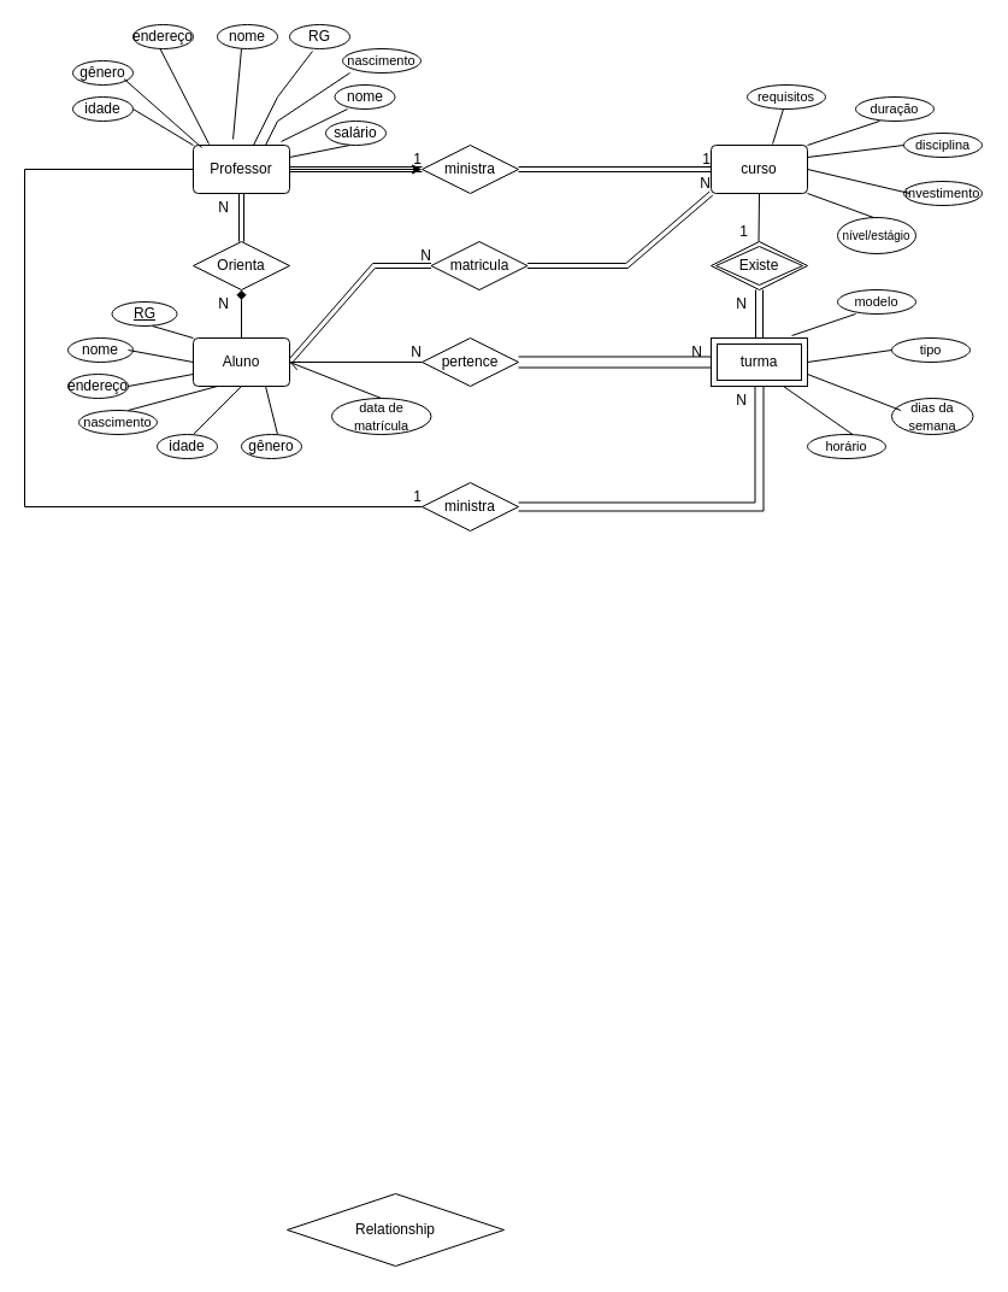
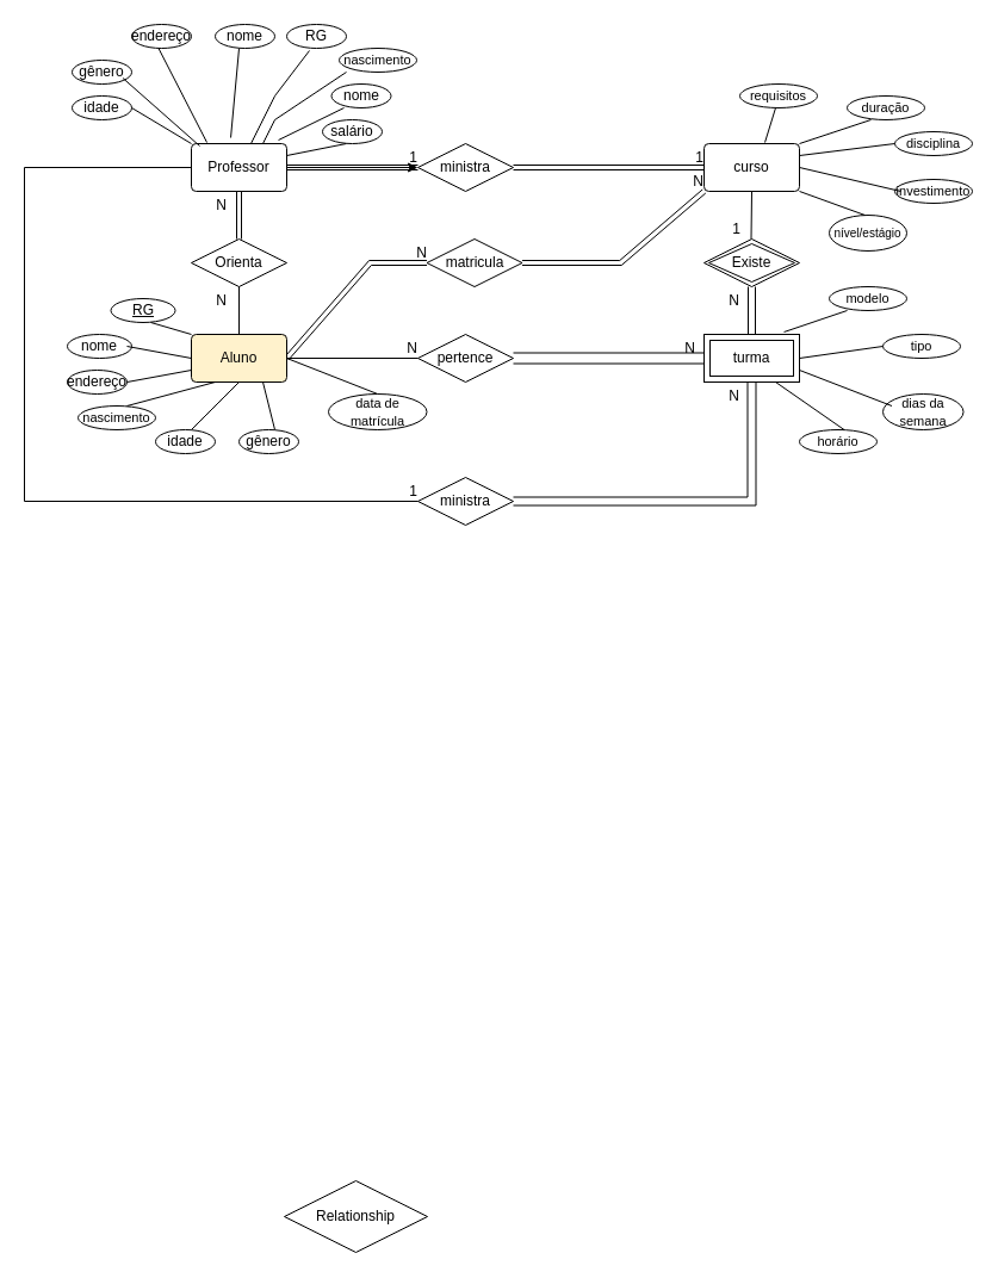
  <mxCell id="0" />
  <mxCell id="1" parent="0" />
  <mxCell id="2" value="" style="edgeStyle=orthogonalEdgeStyle;rounded=0;orthogonalLoop=1;jettySize=auto;html=1;" edge="1" parent="1" source="3" target="23"><mxGeometry relative="1" as="geometry" /></mxCell>
  <mxCell id="3" value="Professor" style="rounded=1;arcSize=10;whiteSpace=wrap;html=1;align=center;" vertex="1" parent="1"><mxGeometry x="160" y="120" width="80" height="40" as="geometry" /></mxCell>
  <mxCell id="4" value="curso" style="rounded=1;arcSize=10;whiteSpace=wrap;html=1;align=center;" vertex="1" parent="1"><mxGeometry x="590" y="120" width="80" height="40" as="geometry" /></mxCell>
  <mxCell id="5" value="nome&lt;br&gt;" style="ellipse;whiteSpace=wrap;html=1;align=center;" vertex="1" parent="1"><mxGeometry x="277.5" y="70" width="50" height="20" as="geometry" /></mxCell>
  <mxCell id="6" value="salário" style="ellipse;whiteSpace=wrap;html=1;align=center;" vertex="1" parent="1"><mxGeometry x="270" y="100" width="50" height="20" as="geometry" /></mxCell>
  <mxCell id="7" value="&lt;font style=&quot;font-size: 11px&quot;&gt;nascimento&lt;/font&gt;" style="ellipse;whiteSpace=wrap;html=1;align=center;" vertex="1" parent="1"><mxGeometry x="284" y="40" width="65" height="20" as="geometry" /></mxCell>
  <mxCell id="8" value="idade" style="ellipse;whiteSpace=wrap;html=1;align=center;" vertex="1" parent="1"><mxGeometry x="60" y="80" width="50" height="20" as="geometry" /></mxCell>
  <mxCell id="9" value="gênero" style="ellipse;whiteSpace=wrap;html=1;align=center;" vertex="1" parent="1"><mxGeometry x="60" y="50" width="50" height="20" as="geometry" /></mxCell>
  <mxCell id="10" value="RG&lt;br&gt;" style="ellipse;whiteSpace=wrap;html=1;align=center;" vertex="1" parent="1"><mxGeometry x="240" y="20" width="50" height="20" as="geometry" /></mxCell>
  <mxCell id="11" value="nome&lt;br&gt;" style="ellipse;whiteSpace=wrap;html=1;align=center;" vertex="1" parent="1"><mxGeometry x="180" y="20" width="50" height="20" as="geometry" /></mxCell>
  <mxCell id="12" value="endereço" style="ellipse;whiteSpace=wrap;html=1;align=center;" vertex="1" parent="1"><mxGeometry x="110" y="20" width="50" height="20" as="geometry" /></mxCell>
  <mxCell id="13" value="&lt;font style=&quot;font-size: 11px&quot;&gt;nascimento&lt;/font&gt;" style="ellipse;whiteSpace=wrap;html=1;align=center;" vertex="1" parent="1"><mxGeometry x="65" y="340" width="65" height="20" as="geometry" /></mxCell>
  <mxCell id="14" value="idade" style="ellipse;whiteSpace=wrap;html=1;align=center;" vertex="1" parent="1"><mxGeometry x="130" y="360" width="50" height="20" as="geometry" /></mxCell>
  <mxCell id="15" value="gênero" style="ellipse;whiteSpace=wrap;html=1;align=center;" vertex="1" parent="1"><mxGeometry x="200" y="360" width="50" height="20" as="geometry" /></mxCell>
  <mxCell id="16" value="&lt;span style=&quot;font-size: 11px&quot;&gt;duração&lt;/span&gt;" style="ellipse;whiteSpace=wrap;html=1;align=center;" vertex="1" parent="1"><mxGeometry x="710" y="80" width="65" height="20" as="geometry" /></mxCell>
  <mxCell id="17" value="&lt;font style=&quot;font-size: 11px&quot;&gt;disciplina&lt;/font&gt;" style="ellipse;whiteSpace=wrap;html=1;align=center;" vertex="1" parent="1"><mxGeometry x="750" y="110" width="65" height="20" as="geometry" /></mxCell>
  <mxCell id="18" value="&lt;font style=&quot;font-size: 11px&quot;&gt;requisitos&lt;/font&gt;" style="ellipse;whiteSpace=wrap;html=1;align=center;" vertex="1" parent="1"><mxGeometry x="620" y="70" width="65" height="20" as="geometry" /></mxCell>
  <mxCell id="19" value="&lt;font style=&quot;font-size: 11px&quot;&gt;investimento&lt;/font&gt;" style="ellipse;whiteSpace=wrap;html=1;align=center;" vertex="1" parent="1"><mxGeometry x="750" y="150" width="65" height="20" as="geometry" /></mxCell>
  <mxCell id="20" value="&lt;font style=&quot;font-size: 10px&quot;&gt;nível/estágio&lt;/font&gt;" style="ellipse;whiteSpace=wrap;html=1;align=center;" vertex="1" parent="1"><mxGeometry x="695" y="180" width="65" height="30" as="geometry" /></mxCell>
  <mxCell id="21" value="Orienta" style="shape=rhombus;perimeter=rhombusPerimeter;whiteSpace=wrap;html=1;align=center;" vertex="1" parent="1"><mxGeometry x="160" y="200" width="80" height="40" as="geometry" /></mxCell>
  <mxCell id="22" value="pertence" style="shape=rhombus;perimeter=rhombusPerimeter;whiteSpace=wrap;html=1;align=center;" vertex="1" parent="1"><mxGeometry x="350" y="280" width="80" height="40" as="geometry" /></mxCell>
  <mxCell id="23" value="ministra" style="shape=rhombus;perimeter=rhombusPerimeter;whiteSpace=wrap;html=1;align=center;" vertex="1" parent="1"><mxGeometry x="350" y="120" width="80" height="40" as="geometry" /></mxCell>
  <mxCell id="24" value="turma" style="shape=ext;margin=3;double=1;whiteSpace=wrap;html=1;align=center;" vertex="1" parent="1"><mxGeometry x="590" y="280" width="80" height="40" as="geometry" /></mxCell>
  <mxCell id="25" value="Existe" style="shape=rhombus;double=1;perimeter=rhombusPerimeter;whiteSpace=wrap;html=1;align=center;" vertex="1" parent="1"><mxGeometry x="590" y="200" width="80" height="40" as="geometry" /></mxCell>
  <mxCell id="26" value="" style="shape=link;html=1;rounded=0;entryX=0;entryY=0.5;entryDx=0;entryDy=0;width=-9;" edge="1" parent="1" target="24"><mxGeometry relative="1" as="geometry"><mxPoint x="430" y="300" as="sourcePoint" /><mxPoint x="560" y="340" as="targetPoint" /></mxGeometry></mxCell>
  <mxCell id="27" value="N" style="resizable=0;html=1;align=right;verticalAlign=bottom;" connectable="0" vertex="1" parent="26"><mxGeometry x="1" relative="1" as="geometry"><mxPoint x="-7" as="offset" /></mxGeometry></mxCell>
  <mxCell id="28" style="edgeStyle=orthogonalEdgeStyle;rounded=0;orthogonalLoop=1;jettySize=auto;html=1;exitX=0.5;exitY=1;exitDx=0;exitDy=0;" edge="1" parent="1" source="25" target="25"><mxGeometry relative="1" as="geometry" /></mxCell>
  <mxCell id="29" value="" style="endArrow=none;html=1;rounded=0;" edge="1" parent="1"><mxGeometry relative="1" as="geometry"><mxPoint x="630" y="160" as="sourcePoint" /><mxPoint x="629.5" y="200" as="targetPoint" /></mxGeometry></mxCell>
  <mxCell id="30" value="1" style="resizable=0;html=1;align=right;verticalAlign=bottom;" connectable="0" vertex="1" parent="29"><mxGeometry x="1" relative="1" as="geometry"><mxPoint x="-9" as="offset" /></mxGeometry></mxCell>
  <mxCell id="31" value="" style="shape=link;html=1;rounded=0;exitX=0.5;exitY=0;exitDx=0;exitDy=0;entryX=0.5;entryY=1;entryDx=0;entryDy=0;width=6;" edge="1" parent="1" source="24" target="25"><mxGeometry relative="1" as="geometry"><mxPoint x="518" y="300" as="sourcePoint" /><mxPoint x="517.5" y="240" as="targetPoint" /><Array as="points" /></mxGeometry></mxCell>
  <mxCell id="32" value="N" style="resizable=0;html=1;align=right;verticalAlign=bottom;" connectable="0" vertex="1" parent="31"><mxGeometry x="1" relative="1" as="geometry"><mxPoint x="-10" y="20" as="offset" /></mxGeometry></mxCell>
  <mxCell id="33" value="" style="endArrow=none;html=1;rounded=0;exitX=1;exitY=0.5;exitDx=0;exitDy=0;" edge="1" parent="1" source="48"><mxGeometry relative="1" as="geometry"><mxPoint x="230" y="300.5" as="sourcePoint" /><mxPoint x="350" y="300" as="targetPoint" /></mxGeometry></mxCell>
  <mxCell id="34" value="N" style="resizable=0;html=1;align=right;verticalAlign=bottom;" connectable="0" vertex="1" parent="33"><mxGeometry x="1" relative="1" as="geometry" /></mxCell>
- <mxCell id="35" value="" style="endArrow=diamond;html=1;rounded=0;entryX=0.5;entryY=1;entryDx=0;entryDy=0;exitX=0.5;exitY=0;exitDx=0;exitDy=0;" edge="1" parent="1" source="48" target="21"><mxGeometry relative="1" as="geometry"><mxPoint x="190" y="310" as="sourcePoint" /><mxPoint x="440" y="210" as="targetPoint" /></mxGeometry></mxCell>
+ <mxCell id="35" value="" style="endArrow=none;html=1;rounded=0;entryX=0.5;entryY=1;entryDx=0;entryDy=0;exitX=0.5;exitY=0;exitDx=0;exitDy=0;" edge="1" parent="1" source="48" target="21"><mxGeometry relative="1" as="geometry"><mxPoint x="190" y="310" as="sourcePoint" /><mxPoint x="440" y="210" as="targetPoint" /></mxGeometry></mxCell>
  <mxCell id="36" value="N" style="resizable=0;html=1;align=right;verticalAlign=bottom;" connectable="0" vertex="1" parent="35"><mxGeometry x="1" relative="1" as="geometry"><mxPoint x="-10" y="20" as="offset" /></mxGeometry></mxCell>
  <mxCell id="37" value="" style="shape=link;html=1;rounded=0;entryX=0.5;entryY=1;entryDx=0;entryDy=0;exitX=0.5;exitY=0;exitDx=0;exitDy=0;" edge="1" parent="1" source="21" target="3"><mxGeometry relative="1" as="geometry"><mxPoint x="190" y="200" as="sourcePoint" /><mxPoint x="350" y="200" as="targetPoint" /></mxGeometry></mxCell>
  <mxCell id="38" value="N" style="resizable=0;html=1;align=right;verticalAlign=bottom;" connectable="0" vertex="1" parent="37"><mxGeometry x="1" relative="1" as="geometry"><mxPoint x="-10" y="20" as="offset" /></mxGeometry></mxCell>
  <mxCell id="39" value="" style="shape=link;html=1;rounded=0;entryX=0;entryY=0.5;entryDx=0;entryDy=0;exitX=1;exitY=0.5;exitDx=0;exitDy=0;" edge="1" parent="1" source="3" target="23"><mxGeometry relative="1" as="geometry"><mxPoint x="230" y="109" as="sourcePoint" /><mxPoint x="390" y="109" as="targetPoint" /></mxGeometry></mxCell>
  <mxCell id="40" value="1" style="resizable=0;html=1;align=right;verticalAlign=bottom;" connectable="0" vertex="1" parent="39"><mxGeometry x="1" relative="1" as="geometry" /></mxCell>
  <mxCell id="41" value="" style="shape=link;html=1;rounded=0;entryX=0;entryY=0.5;entryDx=0;entryDy=0;" edge="1" parent="1" source="23" target="4"><mxGeometry relative="1" as="geometry"><mxPoint x="430" y="99.5" as="sourcePoint" /><mxPoint x="550" y="99.5" as="targetPoint" /></mxGeometry></mxCell>
  <mxCell id="42" value="1" style="resizable=0;html=1;align=right;verticalAlign=bottom;" connectable="0" vertex="1" parent="41"><mxGeometry x="1" relative="1" as="geometry" /></mxCell>
  <mxCell id="43" value="matricula" style="shape=rhombus;perimeter=rhombusPerimeter;whiteSpace=wrap;html=1;align=center;" vertex="1" parent="1"><mxGeometry x="357.5" y="200" width="80" height="40" as="geometry" /></mxCell>
  <mxCell id="44" value="" style="shape=link;html=1;rounded=0;entryX=0;entryY=0.5;entryDx=0;entryDy=0;startArrow=none;exitX=1;exitY=0.5;exitDx=0;exitDy=0;" edge="1" parent="1" source="48" target="43"><mxGeometry relative="1" as="geometry"><mxPoint x="240" y="300" as="sourcePoint" /><mxPoint x="300" y="170" as="targetPoint" /><Array as="points"><mxPoint x="310" y="220" /></Array></mxGeometry></mxCell>
  <mxCell id="45" value="N" style="resizable=0;html=1;align=right;verticalAlign=bottom;" connectable="0" vertex="1" parent="44"><mxGeometry x="1" relative="1" as="geometry" /></mxCell>
  <mxCell id="46" value="" style="shape=link;html=1;rounded=0;entryX=0;entryY=1;entryDx=0;entryDy=0;" edge="1" parent="1" target="4"><mxGeometry relative="1" as="geometry"><mxPoint x="437.5" y="220" as="sourcePoint" /><mxPoint x="597.5" y="220" as="targetPoint" /><Array as="points"><mxPoint x="520" y="220" /></Array></mxGeometry></mxCell>
  <mxCell id="47" value="N" style="resizable=0;html=1;align=right;verticalAlign=bottom;" connectable="0" vertex="1" parent="46"><mxGeometry x="1" relative="1" as="geometry" /></mxCell>
- <mxCell id="48" value="Aluno" style="rounded=1;arcSize=10;whiteSpace=wrap;html=1;align=center;" vertex="1" parent="1"><mxGeometry x="160" y="280" width="80" height="40" as="geometry" /></mxCell>
- <mxCell id="49" value="Relationship" style="shape=rhombus;perimeter=rhombusPerimeter;whiteSpace=wrap;html=1;align=center;" vertex="1" parent="1"><mxGeometry x="238" y="990" width="180" height="60" as="geometry" /></mxCell>
+ <mxCell id="48" value="Aluno" style="rounded=1;arcSize=10;whiteSpace=wrap;html=1;align=center;fillColor=#fff2cc;" vertex="1" parent="1"><mxGeometry x="160" y="280" width="80" height="40" as="geometry" /></mxCell>
+ <mxCell id="49" value="Relationship" style="shape=rhombus;perimeter=rhombusPerimeter;whiteSpace=wrap;html=1;align=center;" vertex="1" parent="1"><mxGeometry x="238" y="990" width="120" height="60" as="geometry" /></mxCell>
  <mxCell id="50" value="ministra" style="shape=rhombus;perimeter=rhombusPerimeter;whiteSpace=wrap;html=1;align=center;" vertex="1" parent="1"><mxGeometry x="350" y="400" width="80" height="40" as="geometry" /></mxCell>
  <mxCell id="51" value="" style="endArrow=none;html=1;rounded=0;exitX=0;exitY=0.5;exitDx=0;exitDy=0;entryX=0;entryY=0.5;entryDx=0;entryDy=0;" edge="1" parent="1" source="3" target="50"><mxGeometry relative="1" as="geometry"><mxPoint x="180" y="380" as="sourcePoint" /><mxPoint x="340" y="380" as="targetPoint" /><Array as="points"><mxPoint x="20" y="140" /><mxPoint x="20" y="420" /></Array></mxGeometry></mxCell>
  <mxCell id="52" value="1" style="resizable=0;html=1;align=right;verticalAlign=bottom;" connectable="0" vertex="1" parent="51"><mxGeometry x="1" relative="1" as="geometry" /></mxCell>
  <mxCell id="53" value="" style="shape=link;html=1;rounded=0;width=7;" edge="1" parent="1"><mxGeometry relative="1" as="geometry"><mxPoint x="430" y="420" as="sourcePoint" /><mxPoint x="630" y="320" as="targetPoint" /><Array as="points"><mxPoint x="630" y="420" /><mxPoint x="630" y="320" /></Array></mxGeometry></mxCell>
  <mxCell id="54" value="N" style="resizable=0;html=1;align=right;verticalAlign=bottom;" connectable="0" vertex="1" parent="53"><mxGeometry x="1" relative="1" as="geometry"><mxPoint x="-10" y="20" as="offset" /></mxGeometry></mxCell>
  <mxCell id="55" value="RG" style="ellipse;whiteSpace=wrap;html=1;align=center;fontStyle=4;" vertex="1" parent="1"><mxGeometry x="92.5" y="250" width="54" height="20" as="geometry" /></mxCell>
- <mxCell id="56" value="" style="endArrow=open;html=1;rounded=0;entryX=1;entryY=0.5;entryDx=0;entryDy=0;exitX=0.5;exitY=0;exitDx=0;exitDy=0;" edge="1" parent="1" source="68" target="48"><mxGeometry relative="1" as="geometry"><mxPoint x="290" y="340" as="sourcePoint" /><mxPoint x="260" y="290" as="targetPoint" /></mxGeometry></mxCell>
+ <mxCell id="56" value="" style="endArrow=none;html=1;rounded=0;entryX=1;entryY=0.5;entryDx=0;entryDy=0;exitX=0.5;exitY=0;exitDx=0;exitDy=0;" edge="1" parent="1" source="68" target="48"><mxGeometry relative="1" as="geometry"><mxPoint x="290" y="340" as="sourcePoint" /><mxPoint x="260" y="290" as="targetPoint" /></mxGeometry></mxCell>
  <mxCell id="57" value="" style="endArrow=none;html=1;rounded=0;exitX=1;exitY=0.25;exitDx=0;exitDy=0;" edge="1" parent="1" source="3"><mxGeometry relative="1" as="geometry"><mxPoint x="320" y="170" as="sourcePoint" /><mxPoint x="290" y="120" as="targetPoint" /></mxGeometry></mxCell>
  <mxCell id="58" value="" style="endArrow=none;html=1;rounded=0;exitX=0.913;exitY=-0.075;exitDx=0;exitDy=0;exitPerimeter=0;" edge="1" parent="1" source="3"><mxGeometry relative="1" as="geometry"><mxPoint x="238" y="100" as="sourcePoint" /><mxPoint x="288" y="90" as="targetPoint" /></mxGeometry></mxCell>
  <mxCell id="59" value="" style="endArrow=none;html=1;rounded=0;" edge="1" parent="1"><mxGeometry relative="1" as="geometry"><mxPoint x="220" y="120" as="sourcePoint" /><mxPoint x="290" y="60" as="targetPoint" /><Array as="points"><mxPoint x="230" y="100" /></Array></mxGeometry></mxCell>
  <mxCell id="60" value="" style="endArrow=none;html=1;rounded=0;entryX=0.38;entryY=1.1;entryDx=0;entryDy=0;entryPerimeter=0;" edge="1" parent="1" target="10"><mxGeometry relative="1" as="geometry"><mxPoint x="210" y="120" as="sourcePoint" /><mxPoint x="300" y="70" as="targetPoint" /><Array as="points"><mxPoint x="230" y="80" /></Array></mxGeometry></mxCell>
  <mxCell id="61" value="" style="endArrow=none;html=1;rounded=0;exitX=0.638;exitY=-0.025;exitDx=0;exitDy=0;exitPerimeter=0;" edge="1" parent="1" source="4"><mxGeometry relative="1" as="geometry"><mxPoint x="640" y="110" as="sourcePoint" /><mxPoint x="650" y="90" as="targetPoint" /></mxGeometry></mxCell>
  <mxCell id="62" value="" style="endArrow=none;html=1;rounded=0;exitX=0;exitY=0;exitDx=0;exitDy=0;" edge="1" parent="1" source="3"><mxGeometry relative="1" as="geometry"><mxPoint x="140" y="140" as="sourcePoint" /><mxPoint x="110" y="90" as="targetPoint" /></mxGeometry></mxCell>
  <mxCell id="63" value="" style="endArrow=none;html=1;rounded=0;exitX=0.088;exitY=0.05;exitDx=0;exitDy=0;exitPerimeter=0;" edge="1" parent="1" source="3"><mxGeometry relative="1" as="geometry"><mxPoint x="132.5" y="115" as="sourcePoint" /><mxPoint x="102.5" y="65" as="targetPoint" /></mxGeometry></mxCell>
  <mxCell id="64" value="" style="endArrow=none;html=1;rounded=0;exitX=0.163;exitY=-0.025;exitDx=0;exitDy=0;exitPerimeter=0;" edge="1" parent="1" source="3"><mxGeometry relative="1" as="geometry"><mxPoint x="162.5" y="90" as="sourcePoint" /><mxPoint x="132.5" y="40" as="targetPoint" /></mxGeometry></mxCell>
  <mxCell id="65" value="" style="endArrow=none;html=1;rounded=0;exitX=0.413;exitY=-0.125;exitDx=0;exitDy=0;exitPerimeter=0;" edge="1" parent="1" source="3"><mxGeometry relative="1" as="geometry"><mxPoint x="230" y="90" as="sourcePoint" /><mxPoint x="200" y="40" as="targetPoint" /></mxGeometry></mxCell>
  <mxCell id="66" value="nome&lt;br&gt;" style="ellipse;whiteSpace=wrap;html=1;align=center;" vertex="1" parent="1"><mxGeometry x="56" y="280" width="54" height="20" as="geometry" /></mxCell>
  <mxCell id="67" value="endereço" style="ellipse;whiteSpace=wrap;html=1;align=center;" vertex="1" parent="1"><mxGeometry x="56" y="310" width="50" height="20" as="geometry" /></mxCell>
  <mxCell id="68" value="&lt;font style=&quot;font-size: 11px&quot;&gt;data de matrícula&lt;br&gt;&lt;/font&gt;" style="ellipse;whiteSpace=wrap;html=1;align=center;" vertex="1" parent="1"><mxGeometry x="275" y="330" width="82.5" height="30" as="geometry" /></mxCell>
  <mxCell id="69" value="" style="endArrow=none;html=1;rounded=0;entryX=0.75;entryY=1;entryDx=0;entryDy=0;" edge="1" parent="1" target="48"><mxGeometry relative="1" as="geometry"><mxPoint x="230" y="360" as="sourcePoint" /><mxPoint x="200" y="320" as="targetPoint" /></mxGeometry></mxCell>
  <mxCell id="70" value="" style="endArrow=none;html=1;rounded=0;entryX=0.5;entryY=1;entryDx=0;entryDy=0;" edge="1" parent="1" target="48"><mxGeometry relative="1" as="geometry"><mxPoint x="160" y="360" as="sourcePoint" /><mxPoint x="130" y="310" as="targetPoint" /></mxGeometry></mxCell>
  <mxCell id="71" value="" style="endArrow=none;html=1;rounded=0;entryX=0.25;entryY=1;entryDx=0;entryDy=0;" edge="1" parent="1" target="48"><mxGeometry relative="1" as="geometry"><mxPoint x="106" y="340" as="sourcePoint" /><mxPoint x="76" y="290" as="targetPoint" /></mxGeometry></mxCell>
  <mxCell id="72" value="" style="endArrow=none;html=1;rounded=0;entryX=0;entryY=0.75;entryDx=0;entryDy=0;" edge="1" parent="1" target="48"><mxGeometry relative="1" as="geometry"><mxPoint x="106" y="320" as="sourcePoint" /><mxPoint x="180" y="300" as="targetPoint" /></mxGeometry></mxCell>
  <mxCell id="73" value="" style="endArrow=none;html=1;rounded=0;entryX=0;entryY=0.5;entryDx=0;entryDy=0;" edge="1" parent="1" target="48"><mxGeometry relative="1" as="geometry"><mxPoint x="106" y="290" as="sourcePoint" /><mxPoint x="150" y="300" as="targetPoint" /></mxGeometry></mxCell>
  <mxCell id="74" value="" style="endArrow=none;html=1;rounded=0;entryX=0;entryY=0;entryDx=0;entryDy=0;" edge="1" parent="1" target="48"><mxGeometry relative="1" as="geometry"><mxPoint x="126" y="270" as="sourcePoint" /><mxPoint x="180" y="280" as="targetPoint" /></mxGeometry></mxCell>
  <mxCell id="75" value="&lt;span style=&quot;font-size: 11px&quot;&gt;horário&lt;/span&gt;" style="ellipse;whiteSpace=wrap;html=1;align=center;" vertex="1" parent="1"><mxGeometry x="670" y="360" width="65" height="20" as="geometry" /></mxCell>
  <mxCell id="76" value="&lt;span style=&quot;font-size: 11px&quot;&gt;dias da semana&lt;/span&gt;" style="ellipse;whiteSpace=wrap;html=1;align=center;" vertex="1" parent="1"><mxGeometry x="740" y="330" width="67.5" height="30" as="geometry" /></mxCell>
  <mxCell id="77" value="&lt;span style=&quot;font-size: 11px&quot;&gt;tipo&lt;/span&gt;" style="ellipse;whiteSpace=wrap;html=1;align=center;" vertex="1" parent="1"><mxGeometry x="740" y="280" width="65" height="20" as="geometry" /></mxCell>
  <mxCell id="78" value="&lt;span style=&quot;font-size: 11px&quot;&gt;modelo&lt;/span&gt;" style="ellipse;whiteSpace=wrap;html=1;align=center;" vertex="1" parent="1"><mxGeometry x="695" y="240" width="65" height="20" as="geometry" /></mxCell>
  <mxCell id="79" value="" style="endArrow=none;html=1;rounded=0;exitX=1;exitY=0.75;exitDx=0;exitDy=0;entryX=0;entryY=0.25;entryDx=0;entryDy=0;" edge="1" parent="1" source="24"><mxGeometry relative="1" as="geometry"><mxPoint x="680" y="325" as="sourcePoint" /><mxPoint x="747.5" y="340" as="targetPoint" /></mxGeometry></mxCell>
  <mxCell id="80" value="" style="endArrow=none;html=1;rounded=0;exitX=0.75;exitY=1;exitDx=0;exitDy=0;entryX=0;entryY=0.25;entryDx=0;entryDy=0;" edge="1" parent="1" source="24"><mxGeometry relative="1" as="geometry"><mxPoint x="630" y="330" as="sourcePoint" /><mxPoint x="707.5" y="360" as="targetPoint" /></mxGeometry></mxCell>
  <mxCell id="81" value="" style="endArrow=none;html=1;rounded=0;entryX=1;entryY=0.5;entryDx=0;entryDy=0;" edge="1" parent="1" target="24"><mxGeometry relative="1" as="geometry"><mxPoint x="740" y="290" as="sourcePoint" /><mxPoint x="710" y="240" as="targetPoint" /></mxGeometry></mxCell>
  <mxCell id="82" value="" style="endArrow=none;html=1;rounded=0;entryX=0.838;entryY=-0.05;entryDx=0;entryDy=0;entryPerimeter=0;" edge="1" parent="1" target="24"><mxGeometry relative="1" as="geometry"><mxPoint x="710" y="260" as="sourcePoint" /><mxPoint x="640" y="270" as="targetPoint" /></mxGeometry></mxCell>
  <mxCell id="83" value="" style="endArrow=none;html=1;rounded=0;entryX=1;entryY=1;entryDx=0;entryDy=0;" edge="1" parent="1" target="4"><mxGeometry relative="1" as="geometry"><mxPoint x="725" y="180" as="sourcePoint" /><mxPoint x="695" y="130" as="targetPoint" /></mxGeometry></mxCell>
  <mxCell id="84" value="" style="endArrow=none;html=1;rounded=0;entryX=1;entryY=0.5;entryDx=0;entryDy=0;" edge="1" parent="1" target="4"><mxGeometry relative="1" as="geometry"><mxPoint x="755" y="160" as="sourcePoint" /><mxPoint x="700" y="140" as="targetPoint" /></mxGeometry></mxCell>
  <mxCell id="85" value="" style="endArrow=none;html=1;rounded=0;entryX=1;entryY=0.5;entryDx=0;entryDy=0;exitX=0;exitY=0.5;exitDx=0;exitDy=0;" edge="1" parent="1" source="17"><mxGeometry relative="1" as="geometry"><mxPoint x="755" y="150" as="sourcePoint" /><mxPoint x="670" y="130" as="targetPoint" /></mxGeometry></mxCell>
  <mxCell id="86" value="" style="endArrow=none;html=1;rounded=0;entryX=1;entryY=0;entryDx=0;entryDy=0;exitX=0;exitY=0.5;exitDx=0;exitDy=0;" edge="1" parent="1" target="4"><mxGeometry relative="1" as="geometry"><mxPoint x="730" y="100" as="sourcePoint" /><mxPoint x="650" y="110" as="targetPoint" /></mxGeometry></mxCell>
